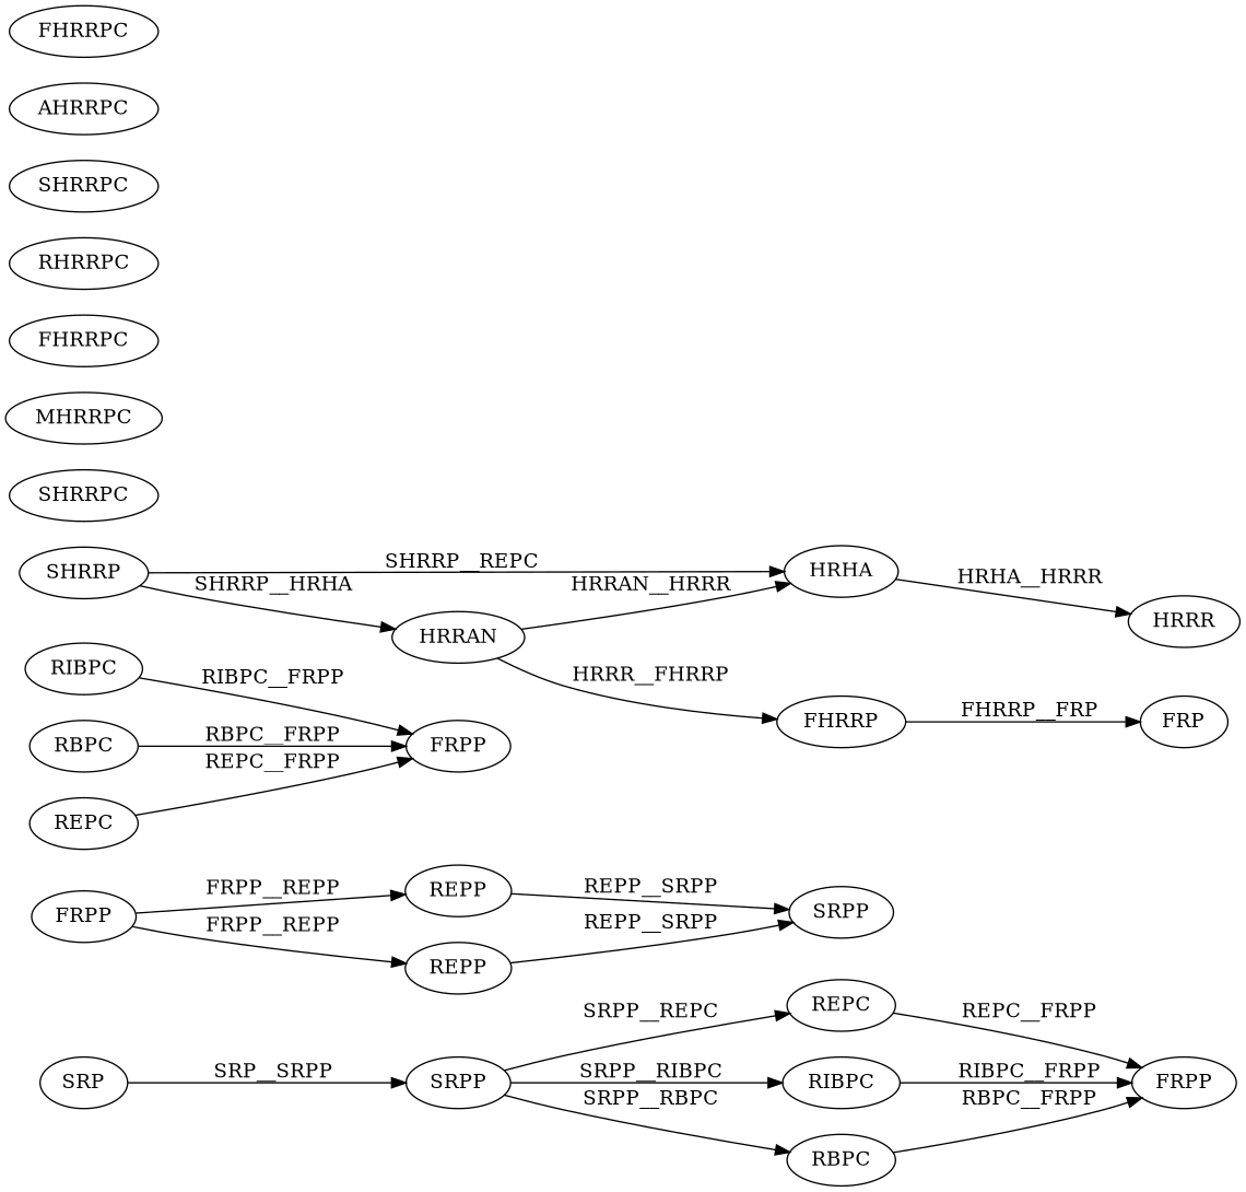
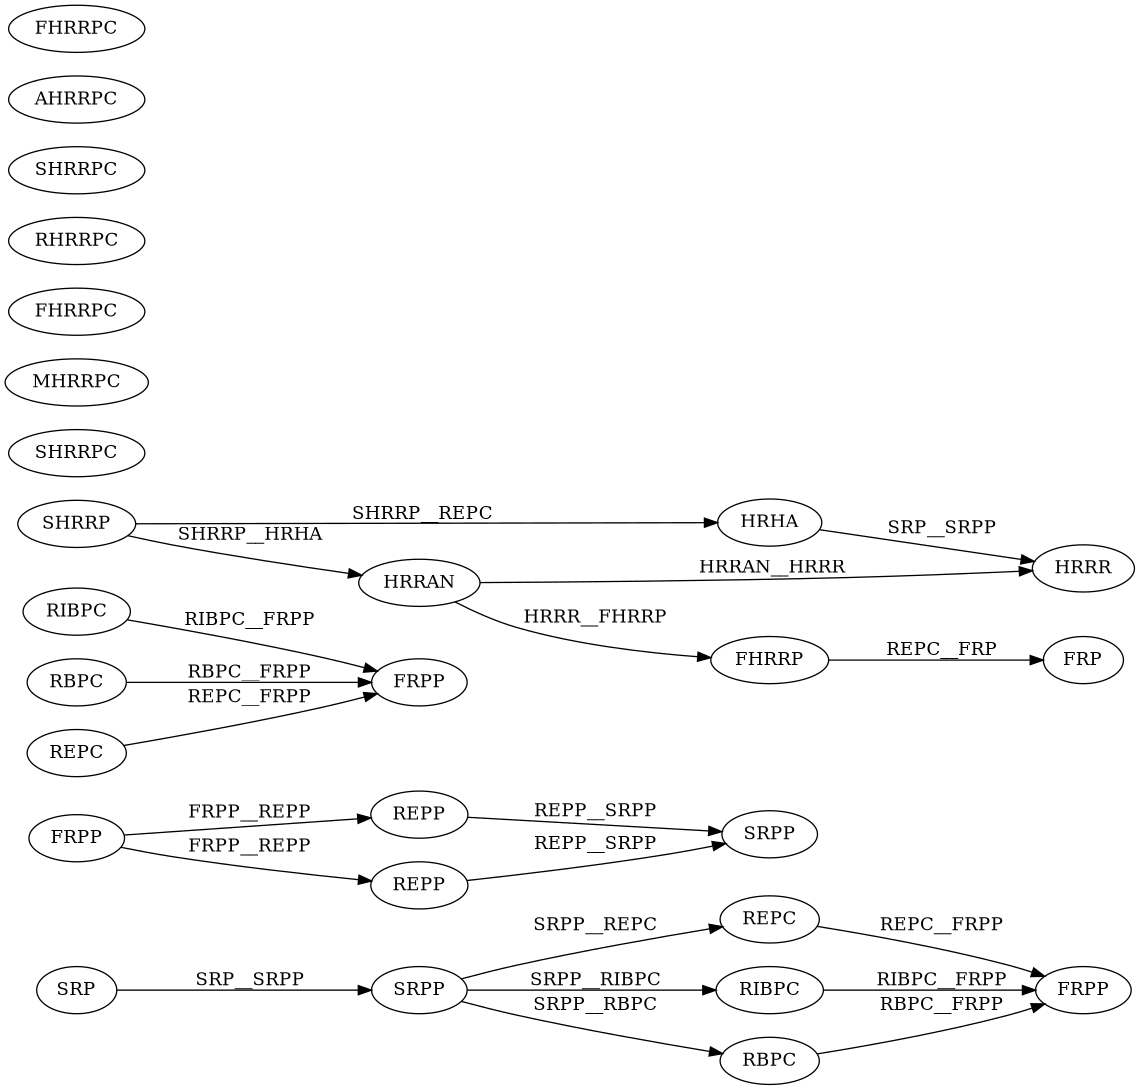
  digraph {
    rankdir=LR
    node [color=black fontcolor=black]
    edge [color=black fontcolor=black]
    n1 [label=SRP]
    n2 [label=SRPP]
    n3 [label=REPC]
    n4 [label=RIBPC]
    n5 [label=RBPC]
    n6 [label=FRPP]
    n7 [label=REPP]
    n8 [label=REPP]
    n9 [label=SRPP]
    n10 [label=RIBPC]
    n11 [label=FRPP]
    n12 [label=RBPC]
    n13 [label=REPC]
    n14 [label=FRPP]
    n15 [label=SHRRP]
    n16 [label=HRHA]
    n17 [label=HRRAN]
    n18 [label=HRRR]
    n19 [label=FHRRP]
    n20 [label=SHRRPC]
    n21 [label=MHRRPC]
    n22 [label=FHRRPC]
    n23 [label=RHRRPC]
    n24 [label=SHRRPC]
    n25 [label=AHRRPC]
    n26 [label=FHRRPC]
    n27 [label=FRP]
    n1 -> n2 [label=" SRP__SRPP"]
    n2 -> n3 [label=" SRPP__REPC"]
    n2 -> n4 [label=" SRPP__RIBPC"]
    n2 -> n5 [label=" SRPP__RBPC"]
    n3 -> n14 [label=" REPC__FRPP"]
    n4 -> n14 [label=" RIBPC__FRPP"]
    n5 -> n14 [label=" RBPC__FRPP"]
    n6 -> n7 [label=" FRPP__REPP"]
    n6 -> n8 [label=" FRPP__REPP"]
    n7 -> n9 [label=" REPP__SRPP"]
    n8 -> n9 [label=" REPP__SRPP"]
    n10 -> n11 [label=" RIBPC__FRPP"]
    n12 -> n11 [label=" RBPC__FRPP"]
    n13 -> n11 [label=" REPC__FRPP"]
    n15 -> n16 [label=" SHRRP__REPC"]
    n15 -> n17 [label=" SHRRP__HRHA"]
-   n16 -> n18 [label=" HRHA__HRRR"]
-   n17 -> n16 [label=" HRRAN__HRRR"]
+   n16 -> n18 [label=" SRP__SRPP"]
+   n17 -> n18 [label=" HRRAN__HRRR"]
    n17 -> n19 [label=" HRRR__FHRRP"]
-   n19 -> n27 [label=" FHRRP__FRP"]
+   n19 -> n27 [label=" REPC__FRP"]
  }
